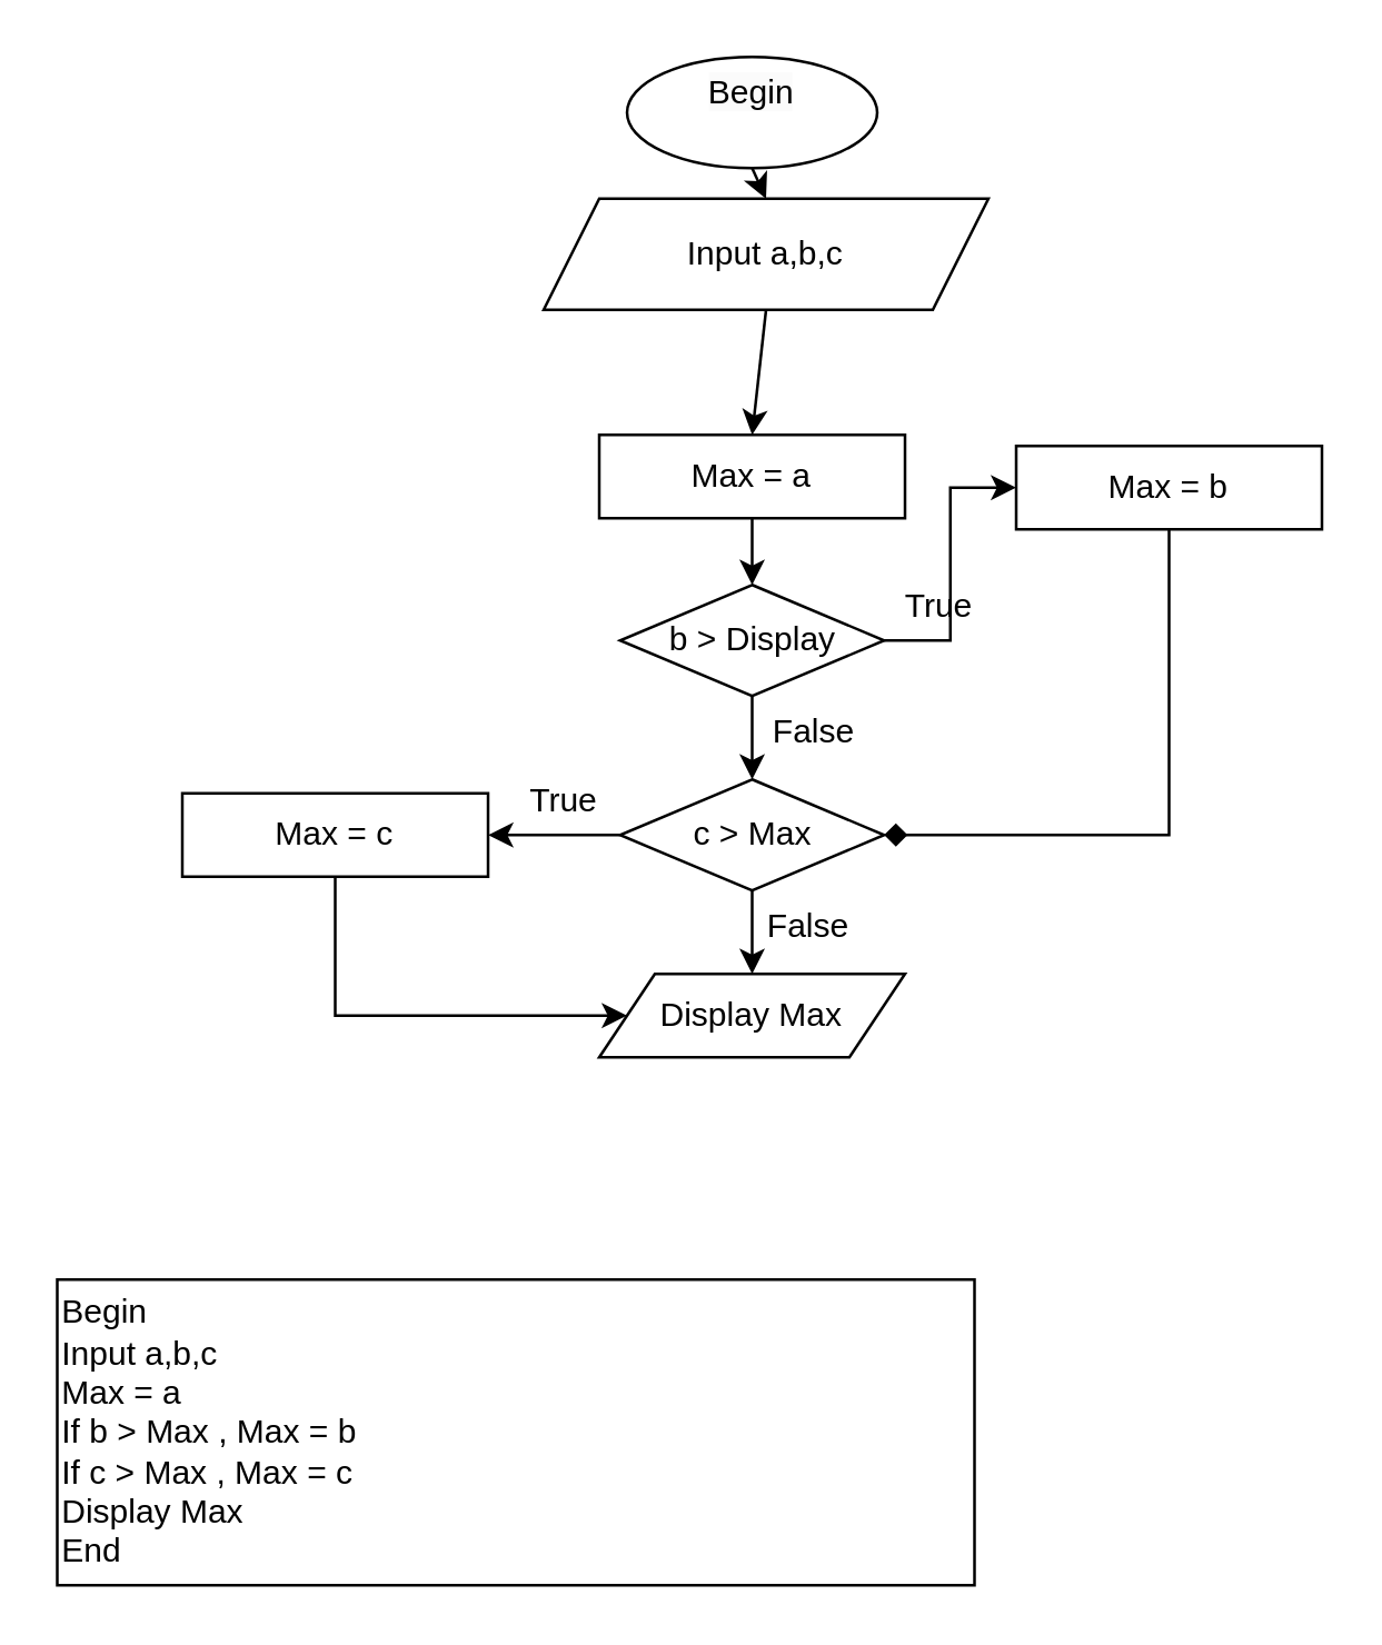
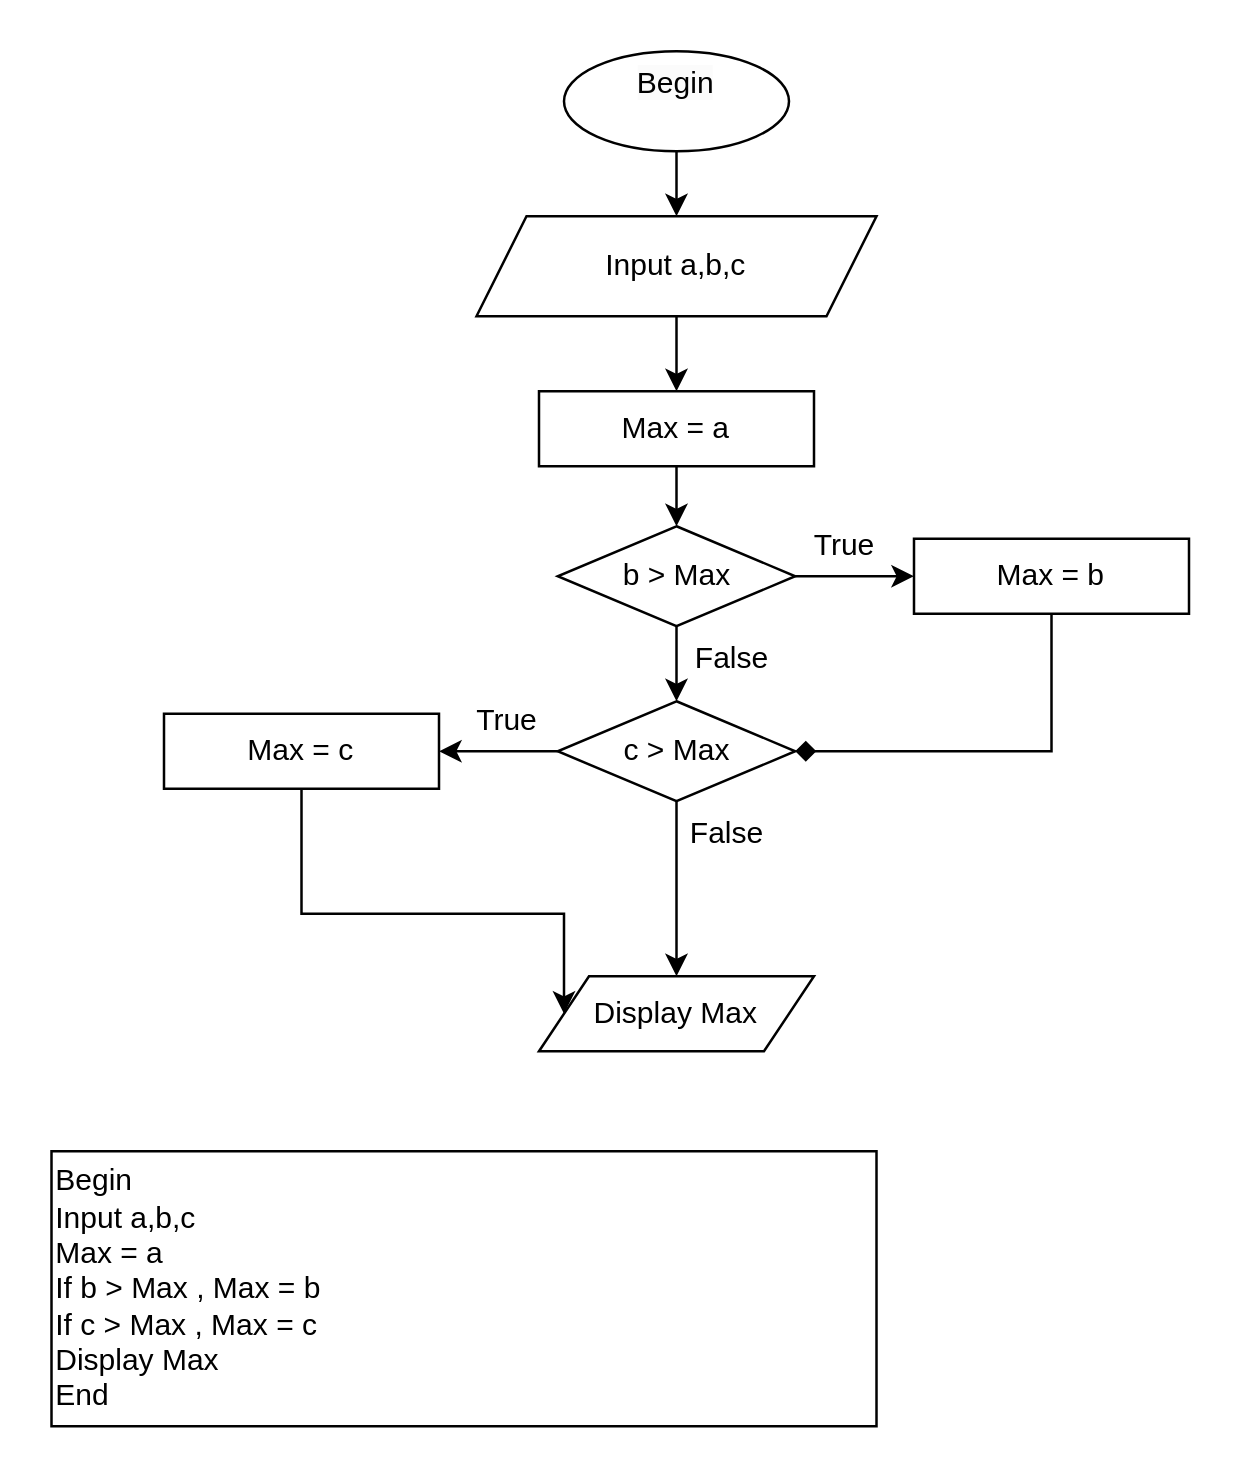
  <mxCell id="0" />
  <mxCell id="1" parent="0" />
  <mxCell id="2" value="&lt;div&gt;&lt;span&gt;Begin&lt;/span&gt;&lt;/div&gt;&lt;div&gt;&lt;span&gt;Input a,b,c&lt;/span&gt;&lt;/div&gt;&lt;div&gt;Max = a&amp;nbsp;&lt;/div&gt;&lt;div&gt;If b &amp;gt; Max , Max = b&lt;/div&gt;&lt;div&gt;If c &amp;gt; Max , Max = c&lt;/div&gt;&lt;div&gt;Display Max&lt;/div&gt;&lt;div&gt;&lt;span&gt;End&lt;/span&gt;&lt;/div&gt;" style="whiteSpace=wrap;html=1;align=left;" parent="1" vertex="1"><mxGeometry x="20" y="460" width="330" height="110" as="geometry" /></mxCell>
  <mxCell id="3" value="&#10;&lt;span style=&quot;color: rgb(0, 0, 0); font-family: Helvetica; font-size: 12px; font-style: normal; font-variant-ligatures: normal; font-variant-caps: normal; font-weight: 400; letter-spacing: normal; orphans: 2; text-align: left; text-indent: 0px; text-transform: none; widows: 2; word-spacing: 0px; -webkit-text-stroke-width: 0px; background-color: rgb(251, 251, 251); text-decoration-thickness: initial; text-decoration-style: initial; text-decoration-color: initial; float: none; display: inline !important;&quot;&gt;Begin&lt;/span&gt;&#10;&#10;" style="ellipse;whiteSpace=wrap;html=1;" parent="1" vertex="1"><mxGeometry x="225" y="20" width="90" height="40" as="geometry" /></mxCell>
- <mxCell id="4" value="Input a,b,c" style="shape=parallelogram;perimeter=parallelogramPerimeter;whiteSpace=wrap;html=1;fixedSize=1;" parent="1" vertex="1"><mxGeometry x="195" y="71" width="160" height="40" as="geometry" /></mxCell>
+ <mxCell id="4" value="Input a,b,c" style="shape=parallelogram;perimeter=parallelogramPerimeter;whiteSpace=wrap;html=1;fixedSize=1;" parent="1" vertex="1"><mxGeometry x="190" y="86" width="160" height="40" as="geometry" /></mxCell>
  <mxCell id="5" value="&lt;div style=&quot;text-align: left&quot;&gt;Max = a&lt;/div&gt;" style="rounded=0;whiteSpace=wrap;html=1;" parent="1" vertex="1"><mxGeometry x="215" y="156" width="110" height="30" as="geometry" /></mxCell>
- <mxCell id="6" value="Display Max" style="shape=parallelogram;perimeter=parallelogramPerimeter;whiteSpace=wrap;html=1;fixedSize=1;" parent="1" vertex="1"><mxGeometry x="215" y="350" width="110" height="30" as="geometry" /></mxCell>
+ <mxCell id="6" value="Display Max" style="shape=parallelogram;perimeter=parallelogramPerimeter;whiteSpace=wrap;html=1;fixedSize=1;" parent="1" vertex="1"><mxGeometry x="215" y="390" width="110" height="30" as="geometry" /></mxCell>
  <mxCell id="7" value="" style="endArrow=classic;html=1;rounded=0;exitX=0.5;exitY=1;exitDx=0;exitDy=0;entryX=0.5;entryY=0;entryDx=0;entryDy=0;" parent="1" source="3" target="4" edge="1"><mxGeometry width="50" height="50" relative="1" as="geometry"><mxPoint x="245" y="320" as="sourcePoint" /><mxPoint x="295" y="270" as="targetPoint" /></mxGeometry></mxCell>
  <mxCell id="8" value="" style="endArrow=classic;html=1;rounded=0;exitX=0.5;exitY=1;exitDx=0;exitDy=0;entryX=0.5;entryY=0;entryDx=0;entryDy=0;" parent="1" source="4" target="5" edge="1"><mxGeometry width="50" height="50" relative="1" as="geometry"><mxPoint x="245" y="320" as="sourcePoint" /><mxPoint x="270" y="160" as="targetPoint" /></mxGeometry></mxCell>
  <mxCell id="9" value="" style="endArrow=classic;html=1;rounded=0;entryX=0.5;entryY=0;entryDx=0;entryDy=0;exitX=0.5;exitY=1;exitDx=0;exitDy=0;" parent="1" source="17" target="6" edge="1"><mxGeometry width="50" height="50" relative="1" as="geometry"><mxPoint x="270" y="330" as="sourcePoint" /><mxPoint x="295" y="260" as="targetPoint" /></mxGeometry></mxCell>
  <mxCell id="10" style="edgeStyle=orthogonalEdgeStyle;rounded=0;orthogonalLoop=1;jettySize=auto;html=1;exitX=0.5;exitY=1;exitDx=0;exitDy=0;entryX=0.5;entryY=0;entryDx=0;entryDy=0;" parent="1" source="12" target="17" edge="1"><mxGeometry relative="1" as="geometry" /></mxCell>
  <mxCell id="11" style="edgeStyle=orthogonalEdgeStyle;rounded=0;orthogonalLoop=1;jettySize=auto;html=1;exitX=1;exitY=0.5;exitDx=0;exitDy=0;entryX=0;entryY=0.5;entryDx=0;entryDy=0;" parent="1" source="12" target="15" edge="1"><mxGeometry relative="1" as="geometry" /></mxCell>
- <mxCell id="12" value="b &amp;gt; Display" style="rhombus;whiteSpace=wrap;html=1;" parent="1" vertex="1"><mxGeometry x="222.5" y="210" width="95" height="40" as="geometry" /></mxCell>
+ <mxCell id="12" value="b &amp;gt; Max" style="rhombus;whiteSpace=wrap;html=1;" parent="1" vertex="1"><mxGeometry x="222.5" y="210" width="95" height="40" as="geometry" /></mxCell>
  <mxCell id="13" value="" style="endArrow=classic;html=1;exitX=0.5;exitY=1;exitDx=0;exitDy=0;entryX=0.5;entryY=0;entryDx=0;entryDy=0;" parent="1" source="5" target="12" edge="1"><mxGeometry width="50" height="50" relative="1" as="geometry"><mxPoint x="505" y="320" as="sourcePoint" /><mxPoint x="555" y="270" as="targetPoint" /></mxGeometry></mxCell>
  <mxCell id="14" style="edgeStyle=orthogonalEdgeStyle;rounded=0;orthogonalLoop=1;jettySize=auto;html=1;entryX=1;entryY=0.5;entryDx=0;entryDy=0;endArrow=diamond;" parent="1" source="15" target="17" edge="1"><mxGeometry relative="1" as="geometry"><Array as="points"><mxPoint x="420" y="300" /></Array></mxGeometry></mxCell>
- <mxCell id="15" value="&lt;div style=&quot;text-align: left&quot;&gt;Max = b&lt;/div&gt;" style="rounded=0;whiteSpace=wrap;html=1;" parent="1" vertex="1"><mxGeometry x="365" y="160" width="110" height="30" as="geometry" /></mxCell>
+ <mxCell id="15" value="&lt;div style=&quot;text-align: left&quot;&gt;Max = b&lt;/div&gt;" style="rounded=0;whiteSpace=wrap;html=1;" parent="1" vertex="1"><mxGeometry x="365" y="215" width="110" height="30" as="geometry" /></mxCell>
  <mxCell id="16" value="" style="edgeStyle=orthogonalEdgeStyle;rounded=0;orthogonalLoop=1;jettySize=auto;html=1;" parent="1" source="17" target="19" edge="1"><mxGeometry relative="1" as="geometry" /></mxCell>
  <mxCell id="17" value="c &amp;gt; Max" style="rhombus;whiteSpace=wrap;html=1;" parent="1" vertex="1"><mxGeometry x="222.5" y="280" width="95" height="40" as="geometry" /></mxCell>
  <mxCell id="18" style="edgeStyle=orthogonalEdgeStyle;rounded=0;orthogonalLoop=1;jettySize=auto;html=1;entryX=0;entryY=0.5;entryDx=0;entryDy=0;" parent="1" source="19" target="6" edge="1"><mxGeometry relative="1" as="geometry"><Array as="points"><mxPoint x="120" y="365" /></Array></mxGeometry></mxCell>
  <mxCell id="19" value="&lt;div style=&quot;text-align: left&quot;&gt;Max = c&lt;/div&gt;" style="rounded=0;whiteSpace=wrap;html=1;" parent="1" vertex="1"><mxGeometry x="65" y="285" width="110" height="30" as="geometry" /></mxCell>
  <mxCell id="20" value="True" style="text;html=1;strokeColor=none;fillColor=none;align=center;verticalAlign=middle;whiteSpace=wrap;rounded=0;" parent="1" vertex="1"><mxGeometry x="175" y="270" width="55" height="35" as="geometry" /></mxCell>
  <mxCell id="21" value="True" style="text;html=1;strokeColor=none;fillColor=none;align=center;verticalAlign=middle;whiteSpace=wrap;rounded=0;" parent="1" vertex="1"><mxGeometry x="310" y="200" width="55" height="35" as="geometry" /></mxCell>
  <mxCell id="22" value="False" style="text;html=1;strokeColor=none;fillColor=none;align=center;verticalAlign=middle;whiteSpace=wrap;rounded=0;" parent="1" vertex="1"><mxGeometry x="265" y="245" width="55" height="35" as="geometry" /></mxCell>
  <mxCell id="23" value="False" style="text;html=1;strokeColor=none;fillColor=none;align=center;verticalAlign=middle;whiteSpace=wrap;rounded=0;" parent="1" vertex="1"><mxGeometry x="262.5" y="315" width="55" height="35" as="geometry" /></mxCell>
